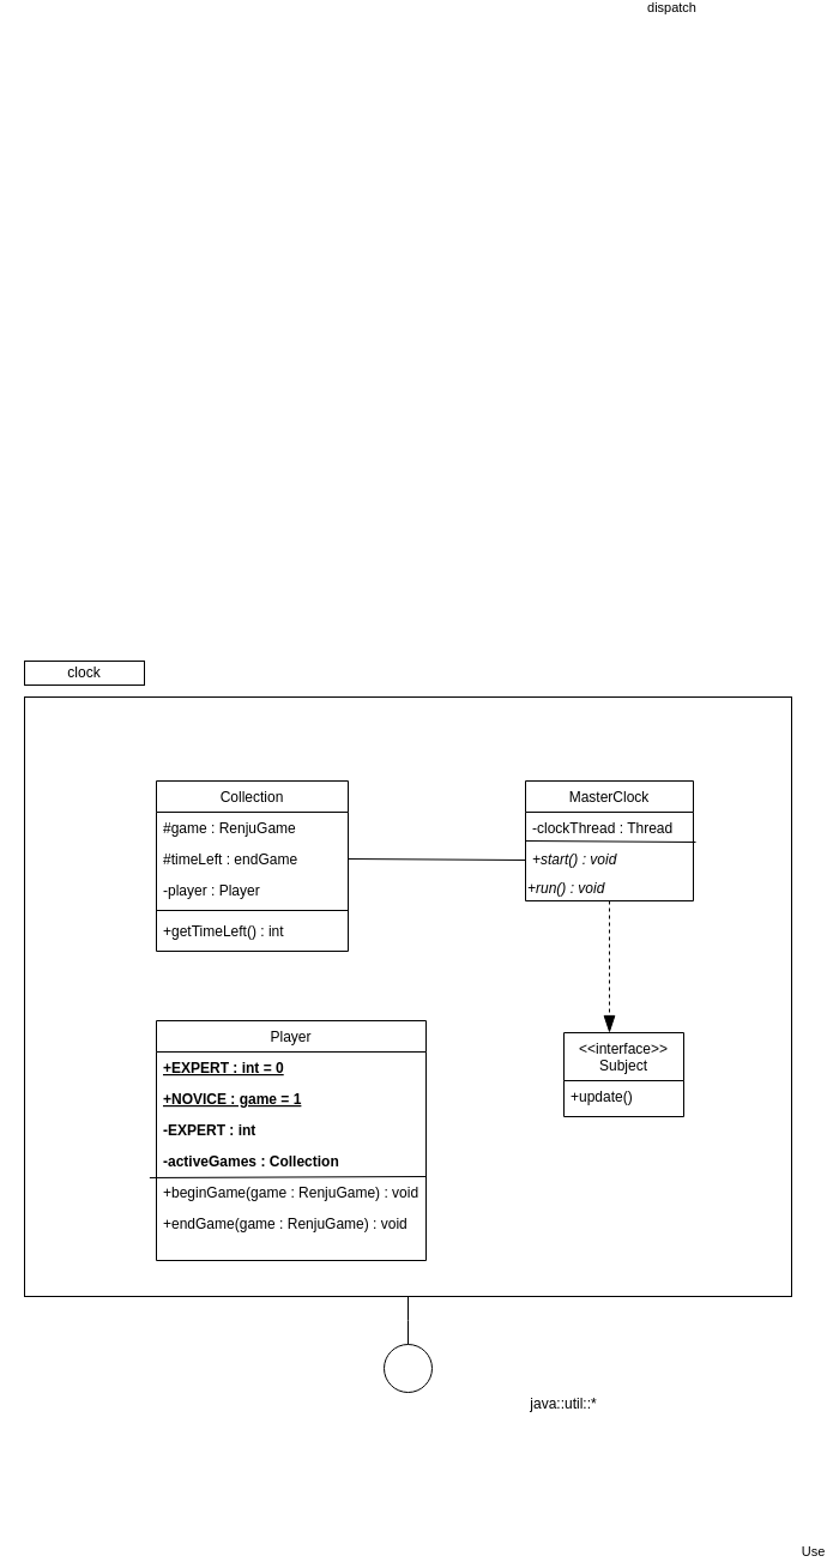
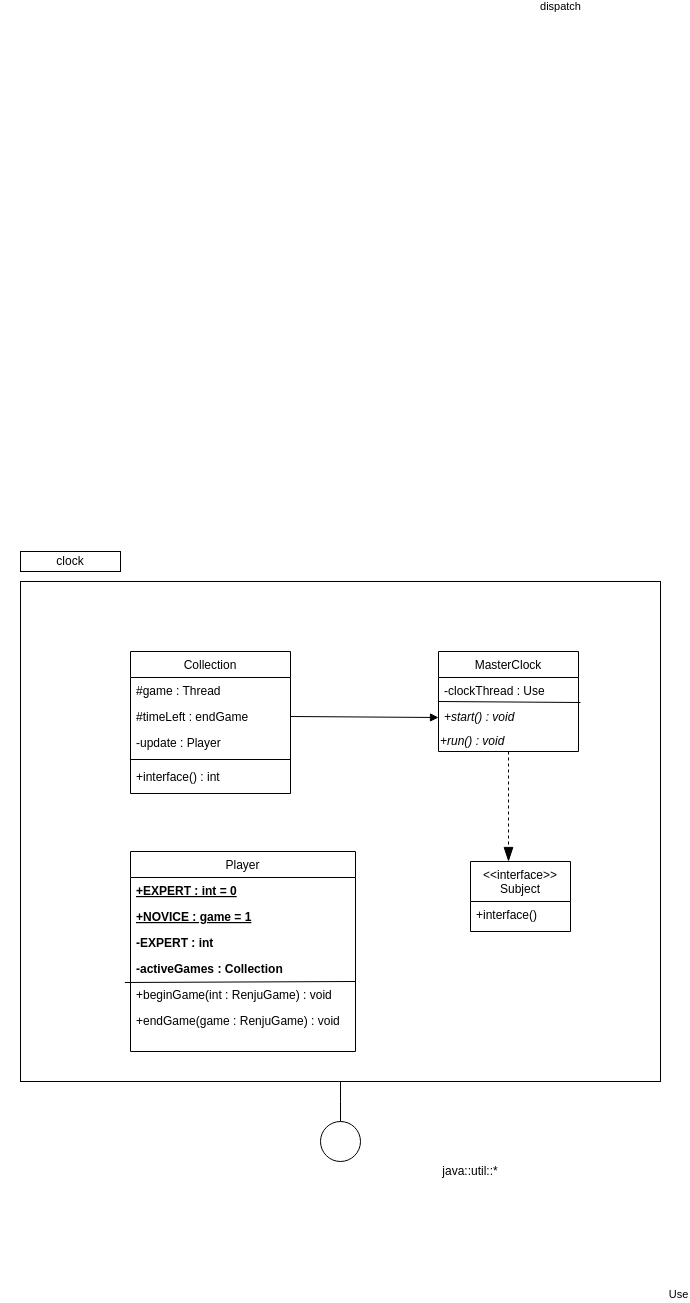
  <mxCell id="0" />
  <mxCell id="1" parent="0" />
  <mxCell id="2" value="MasterClock" style="swimlane;fontStyle=0;align=center;verticalAlign=top;childLayout=stackLayout;horizontal=1;startSize=26;horizontalStack=0;resizeParent=1;resizeLast=0;collapsible=1;marginBottom=0;rounded=0;shadow=0;strokeWidth=1;" parent="1" vertex="1"><mxGeometry x="438" y="120" width="140" height="100" as="geometry"><mxRectangle x="550" y="140" width="160" height="26" as="alternateBounds" /></mxGeometry></mxCell>
- <mxCell id="3" value="-clockThread : Thread" style="text;align=left;verticalAlign=top;spacingLeft=4;spacingRight=4;overflow=hidden;rotatable=0;points=[[0,0.5],[1,0.5]];portConstraint=eastwest;rounded=0;shadow=0;html=0;" parent="2" vertex="1"><mxGeometry y="26" width="140" height="26" as="geometry" /></mxCell>
+ <mxCell id="3" value="-clockThread : Use" style="text;align=left;verticalAlign=top;spacingLeft=4;spacingRight=4;overflow=hidden;rotatable=0;points=[[0,0.5],[1,0.5]];portConstraint=eastwest;rounded=0;shadow=0;html=0;" parent="2" vertex="1"><mxGeometry y="26" width="140" height="26" as="geometry" /></mxCell>
  <mxCell id="4" value="+start() : void" style="text;align=left;verticalAlign=top;spacingLeft=4;spacingRight=4;overflow=hidden;rotatable=0;points=[[0,0.5],[1,0.5]];portConstraint=eastwest;rounded=0;shadow=0;html=0;fontStyle=2" parent="2" vertex="1"><mxGeometry y="52" width="140" height="28" as="geometry" /></mxCell>
  <mxCell id="5" value="" style="endArrow=none;html=1;exitX=0;exitY=-0.077;exitDx=0;exitDy=0;exitPerimeter=0;" edge="1" parent="2"><mxGeometry width="50" height="50" relative="1" as="geometry"><mxPoint y="49.998" as="sourcePoint" /><mxPoint x="142" y="51" as="targetPoint" /></mxGeometry></mxCell>
  <mxCell id="6" value="+run() : void" style="text;html=1;strokeColor=none;fillColor=none;align=left;verticalAlign=middle;whiteSpace=wrap;rounded=0;fontStyle=2" vertex="1" parent="2"><mxGeometry y="80" width="140" height="20" as="geometry" /></mxCell>
  <mxCell id="7" value="Collection" style="swimlane;fontStyle=0;align=center;verticalAlign=top;childLayout=stackLayout;horizontal=1;startSize=26;horizontalStack=0;resizeParent=1;resizeLast=0;collapsible=1;marginBottom=0;rounded=0;shadow=0;strokeWidth=1;" parent="1" vertex="1"><mxGeometry x="130" y="120" width="160" height="142" as="geometry"><mxRectangle x="200" y="120" width="160" height="26" as="alternateBounds" /></mxGeometry></mxCell>
- <mxCell id="8" value="#game : RenjuGame" style="text;align=left;verticalAlign=top;spacingLeft=4;spacingRight=4;overflow=hidden;rotatable=0;points=[[0,0.5],[1,0.5]];portConstraint=eastwest;" parent="7" vertex="1"><mxGeometry y="26" width="160" height="26" as="geometry" /></mxCell>
+ <mxCell id="8" value="#game : Thread" style="text;align=left;verticalAlign=top;spacingLeft=4;spacingRight=4;overflow=hidden;rotatable=0;points=[[0,0.5],[1,0.5]];portConstraint=eastwest;" parent="7" vertex="1"><mxGeometry y="26" width="160" height="26" as="geometry" /></mxCell>
  <mxCell id="9" value="#timeLeft : endGame" style="text;align=left;verticalAlign=top;spacingLeft=4;spacingRight=4;overflow=hidden;rotatable=0;points=[[0,0.5],[1,0.5]];portConstraint=eastwest;rounded=0;shadow=0;html=0;" parent="7" vertex="1"><mxGeometry y="52" width="160" height="26" as="geometry" /></mxCell>
- <mxCell id="10" value="-player : Player" style="text;align=left;verticalAlign=top;spacingLeft=4;spacingRight=4;overflow=hidden;rotatable=0;points=[[0,0.5],[1,0.5]];portConstraint=eastwest;rounded=0;shadow=0;html=0;" parent="7" vertex="1"><mxGeometry y="78" width="160" height="26" as="geometry" /></mxCell>
+ <mxCell id="10" value="-update : Player" style="text;align=left;verticalAlign=top;spacingLeft=4;spacingRight=4;overflow=hidden;rotatable=0;points=[[0,0.5],[1,0.5]];portConstraint=eastwest;rounded=0;shadow=0;html=0;" parent="7" vertex="1"><mxGeometry y="78" width="160" height="26" as="geometry" /></mxCell>
  <mxCell id="11" value="" style="line;html=1;strokeWidth=1;align=left;verticalAlign=middle;spacingTop=-1;spacingLeft=3;spacingRight=3;rotatable=0;labelPosition=right;points=[];portConstraint=eastwest;" parent="7" vertex="1"><mxGeometry y="104" width="160" height="8" as="geometry" /></mxCell>
- <mxCell id="12" value="+getTimeLeft() : int" style="text;align=left;verticalAlign=top;spacingLeft=4;spacingRight=4;overflow=hidden;rotatable=0;points=[[0,0.5],[1,0.5]];portConstraint=eastwest;" parent="7" vertex="1"><mxGeometry y="112" width="160" height="30" as="geometry" /></mxCell>
- <mxCell id="13" value="dispatch" style="html=1;verticalAlign=bottom;endArrow=none;exitX=1;exitY=0.5;exitDx=0;exitDy=0;entryX=0;entryY=0.5;entryDx=0;entryDy=0;" edge="1" parent="1" source="9" target="4"><mxGeometry x="-1" y="646" width="80" relative="1" as="geometry"><mxPoint x="300" y="390" as="sourcePoint" /><mxPoint x="390" y="240" as="targetPoint" /><mxPoint x="266" y="-55" as="offset" /></mxGeometry></mxCell>
+ <mxCell id="12" value="+interface() : int" style="text;align=left;verticalAlign=top;spacingLeft=4;spacingRight=4;overflow=hidden;rotatable=0;points=[[0,0.5],[1,0.5]];portConstraint=eastwest;" parent="7" vertex="1"><mxGeometry y="112" width="160" height="30" as="geometry" /></mxCell>
+ <mxCell id="13" value="dispatch" style="html=1;verticalAlign=bottom;endArrow=block;exitX=1;exitY=0.5;exitDx=0;exitDy=0;entryX=0;entryY=0.5;entryDx=0;entryDy=0;" edge="1" parent="1" source="9" target="4"><mxGeometry x="-1" y="646" width="80" relative="1" as="geometry"><mxPoint x="300" y="390" as="sourcePoint" /><mxPoint x="390" y="240" as="targetPoint" /><mxPoint x="266" y="-55" as="offset" /></mxGeometry></mxCell>
  <mxCell id="14" value="&lt;&lt;interface&gt;&gt;&#10;Subject" style="swimlane;fontStyle=0;align=center;verticalAlign=top;childLayout=stackLayout;horizontal=1;startSize=40;horizontalStack=0;resizeParent=1;resizeLast=0;collapsible=1;marginBottom=0;rounded=0;shadow=0;strokeWidth=1;" vertex="1" parent="1"><mxGeometry x="470" y="330" width="100" height="70" as="geometry"><mxRectangle x="200" y="120" width="160" height="26" as="alternateBounds" /></mxGeometry></mxCell>
- <mxCell id="15" value="+update()" style="text;align=left;verticalAlign=top;spacingLeft=4;spacingRight=4;overflow=hidden;rotatable=0;points=[[0,0.5],[1,0.5]];portConstraint=eastwest;fontStyle=0" vertex="1" parent="14"><mxGeometry y="40" width="100" height="26" as="geometry" /></mxCell>
+ <mxCell id="15" value="+interface()" style="text;align=left;verticalAlign=top;spacingLeft=4;spacingRight=4;overflow=hidden;rotatable=0;points=[[0,0.5],[1,0.5]];portConstraint=eastwest;fontStyle=0" vertex="1" parent="14"><mxGeometry y="40" width="100" height="26" as="geometry" /></mxCell>
  <mxCell id="16" value="Use" style="endArrow=blockThin;endSize=12;dashed=1;html=1;exitX=0.5;exitY=1;exitDx=0;exitDy=0;endFill=1;" edge="1" parent="1" source="6"><mxGeometry x="1" y="462" width="160" relative="1" as="geometry"><mxPoint x="260" y="390" as="sourcePoint" /><mxPoint x="508" y="330" as="targetPoint" /><mxPoint x="-292" y="433" as="offset" /></mxGeometry></mxCell>
  <mxCell id="17" style="edgeStyle=orthogonalEdgeStyle;rounded=0;orthogonalLoop=1;jettySize=auto;html=1;endArrow=none;endFill=0;strokeColor=#000000;" edge="1" parent="1" source="18"><mxGeometry relative="1" as="geometry"><mxPoint x="340" y="590" as="targetPoint" /></mxGeometry></mxCell>
  <mxCell id="18" value="" style="html=1;fillColor=none;" vertex="1" parent="1"><mxGeometry x="20" y="50" width="640" height="500" as="geometry" /></mxCell>
  <mxCell id="19" value="clock" style="rounded=0;whiteSpace=wrap;html=1;fillColor=none;" vertex="1" parent="1"><mxGeometry x="20" y="20" width="100" height="20" as="geometry" /></mxCell>
  <mxCell id="20" value="" style="ellipse;whiteSpace=wrap;html=1;aspect=fixed;fillColor=none;" vertex="1" parent="1"><mxGeometry x="320" y="590" width="40" height="40" as="geometry" /></mxCell>
  <mxCell id="21" value="java::util::*" style="text;html=1;strokeColor=none;fillColor=none;align=center;verticalAlign=middle;whiteSpace=wrap;rounded=0;" vertex="1" parent="1"><mxGeometry x="420" y="630" width="100" height="20" as="geometry" /></mxCell>
  <mxCell id="22" value="Player" style="swimlane;fontStyle=0;align=center;verticalAlign=top;childLayout=stackLayout;horizontal=1;startSize=26;horizontalStack=0;resizeParent=1;resizeLast=0;collapsible=1;marginBottom=0;rounded=0;shadow=0;strokeWidth=1;" vertex="1" parent="1"><mxGeometry x="130" y="320" width="225" height="200" as="geometry"><mxRectangle x="200" y="120" width="160" height="26" as="alternateBounds" /></mxGeometry></mxCell>
  <mxCell id="23" value="+EXPERT : int = 0" style="text;align=left;verticalAlign=top;spacingLeft=4;spacingRight=4;overflow=hidden;rotatable=0;points=[[0,0.5],[1,0.5]];portConstraint=eastwest;fontStyle=5" vertex="1" parent="22"><mxGeometry y="26" width="225" height="26" as="geometry" /></mxCell>
  <mxCell id="24" value="+NOVICE : game = 1" style="text;align=left;verticalAlign=top;spacingLeft=4;spacingRight=4;overflow=hidden;rotatable=0;points=[[0,0.5],[1,0.5]];portConstraint=eastwest;fontStyle=5" vertex="1" parent="22"><mxGeometry y="52" width="225" height="26" as="geometry" /></mxCell>
  <mxCell id="25" value="-EXPERT : int" style="text;align=left;verticalAlign=top;spacingLeft=4;spacingRight=4;overflow=hidden;rotatable=0;points=[[0,0.5],[1,0.5]];portConstraint=eastwest;fontStyle=1" vertex="1" parent="22"><mxGeometry y="78" width="225" height="26" as="geometry" /></mxCell>
  <mxCell id="26" value="-activeGames : Collection" style="text;align=left;verticalAlign=top;spacingLeft=4;spacingRight=4;overflow=hidden;rotatable=0;points=[[0,0.5],[1,0.5]];portConstraint=eastwest;fontStyle=1" vertex="1" parent="22"><mxGeometry y="104" width="225" height="26" as="geometry" /></mxCell>
- <mxCell id="27" value="+beginGame(game : RenjuGame) : void" style="text;align=left;verticalAlign=top;spacingLeft=4;spacingRight=4;overflow=hidden;rotatable=0;points=[[0,0.5],[1,0.5]];portConstraint=eastwest;fontStyle=0" vertex="1" parent="22"><mxGeometry y="130" width="225" height="26" as="geometry" /></mxCell>
+ <mxCell id="27" value="+beginGame(int : RenjuGame) : void" style="text;align=left;verticalAlign=top;spacingLeft=4;spacingRight=4;overflow=hidden;rotatable=0;points=[[0,0.5],[1,0.5]];portConstraint=eastwest;fontStyle=0" vertex="1" parent="22"><mxGeometry y="130" width="225" height="26" as="geometry" /></mxCell>
  <mxCell id="28" value="" style="endArrow=none;html=1;entryX=1;entryY=0;entryDx=0;entryDy=0;entryPerimeter=0;exitX=-0.025;exitY=0.038;exitDx=0;exitDy=0;exitPerimeter=0;" edge="1" parent="22" source="27" target="27"><mxGeometry width="50" height="50" relative="1" as="geometry"><mxPoint y="140" as="sourcePoint" /><mxPoint x="160" y="140" as="targetPoint" /></mxGeometry></mxCell>
  <mxCell id="29" value="+endGame(game : RenjuGame) : void" style="text;align=left;verticalAlign=top;spacingLeft=4;spacingRight=4;overflow=hidden;rotatable=0;points=[[0,0.5],[1,0.5]];portConstraint=eastwest;fontStyle=0" vertex="1" parent="22"><mxGeometry y="156" width="225" height="26" as="geometry" /></mxCell>
